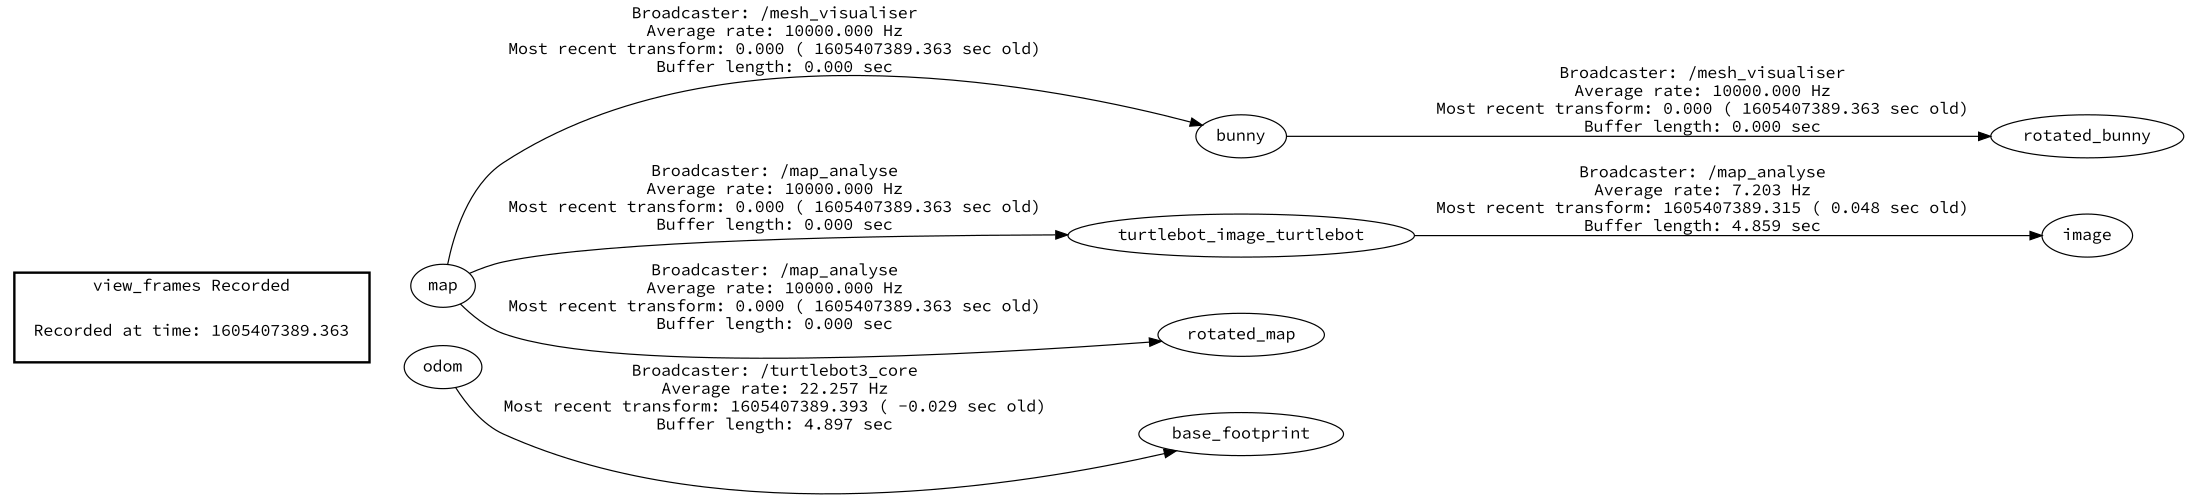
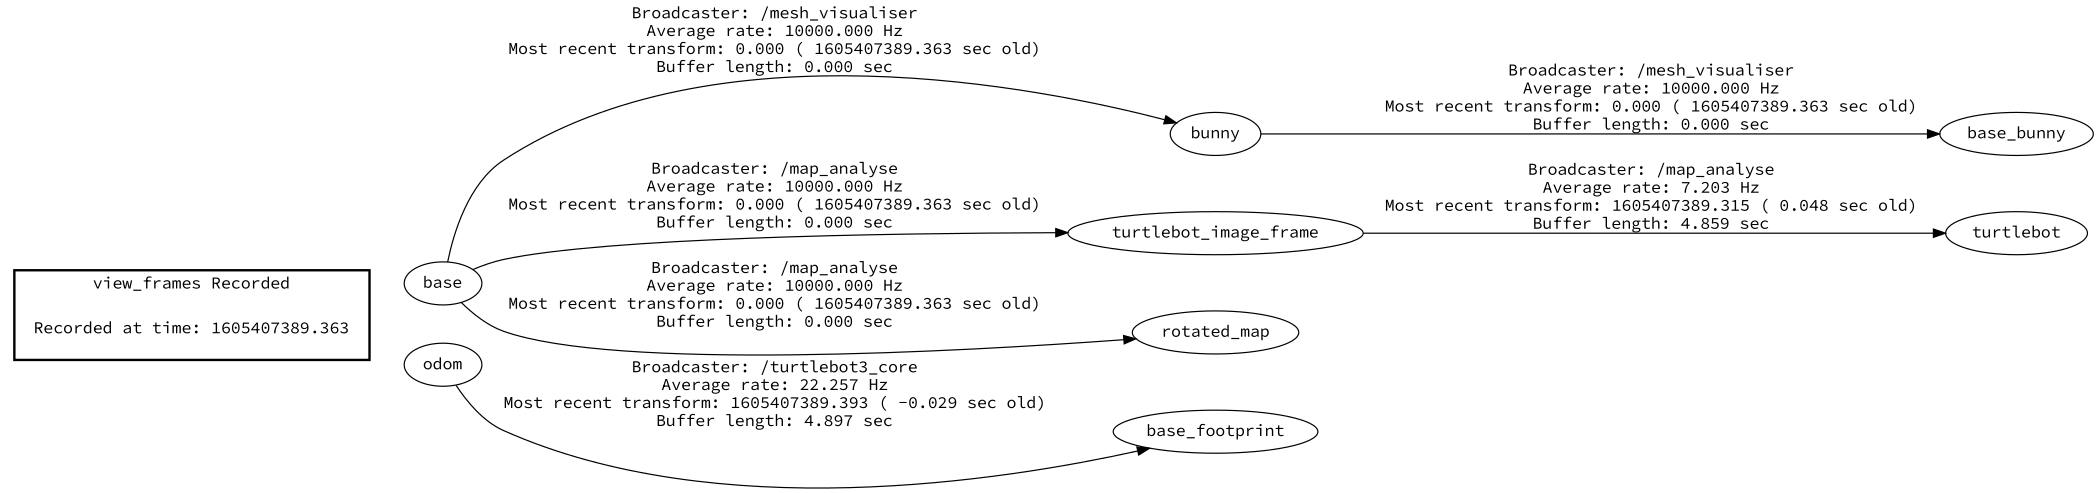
  digraph {
    fontname="Source Code Pro"
    rankdir=LR
    node [fontname="Source Code Pro"]
    edge [fontname="Source Code Pro"]
    "Recorded at time: 1605407389.363" [shape=plaintext]
-   map
+   map [label=base]
    odom
    bunny
-   turtlebot_image_frame [label=turtlebot_image_turtlebot]
+   turtlebot_image_frame
    rotated_map
-   rotated_bunny
-   turtlebot [label=image]
+   rotated_bunny [label=base_bunny]
+   turtlebot
    base_footprint
    subgraph cluster_1 {
      color=black
      label="view_frames Recorded"
      style=bold
      "Recorded at time: 1605407389.363"
    }
    "Recorded at time: 1605407389.363" -> map [style=invis]
    "Recorded at time: 1605407389.363" -> odom [style=invis]
    map -> bunny [label="Broadcaster: /mesh_visualiser\nAverage rate: 10000.000 Hz\nMost recent transform: 0.000 ( 1605407389.363 sec old)\nBuffer length: 0.000 sec\n"]
    map -> turtlebot_image_frame [label="Broadcaster: /map_analyse\nAverage rate: 10000.000 Hz\nMost recent transform: 0.000 ( 1605407389.363 sec old)\nBuffer length: 0.000 sec\n"]
    map -> rotated_map [label="Broadcaster: /map_analyse\nAverage rate: 10000.000 Hz\nMost recent transform: 0.000 ( 1605407389.363 sec old)\nBuffer length: 0.000 sec\n"]
    odom -> base_footprint [label="Broadcaster: /turtlebot3_core\nAverage rate: 22.257 Hz\nMost recent transform: 1605407389.393 ( -0.029 sec old)\nBuffer length: 4.897 sec\n"]
    bunny -> rotated_bunny [label="Broadcaster: /mesh_visualiser\nAverage rate: 10000.000 Hz\nMost recent transform: 0.000 ( 1605407389.363 sec old)\nBuffer length: 0.000 sec\n"]
    turtlebot_image_frame -> turtlebot [label="Broadcaster: /map_analyse\nAverage rate: 7.203 Hz\nMost recent transform: 1605407389.315 ( 0.048 sec old)\nBuffer length: 4.859 sec\n"]
  }
